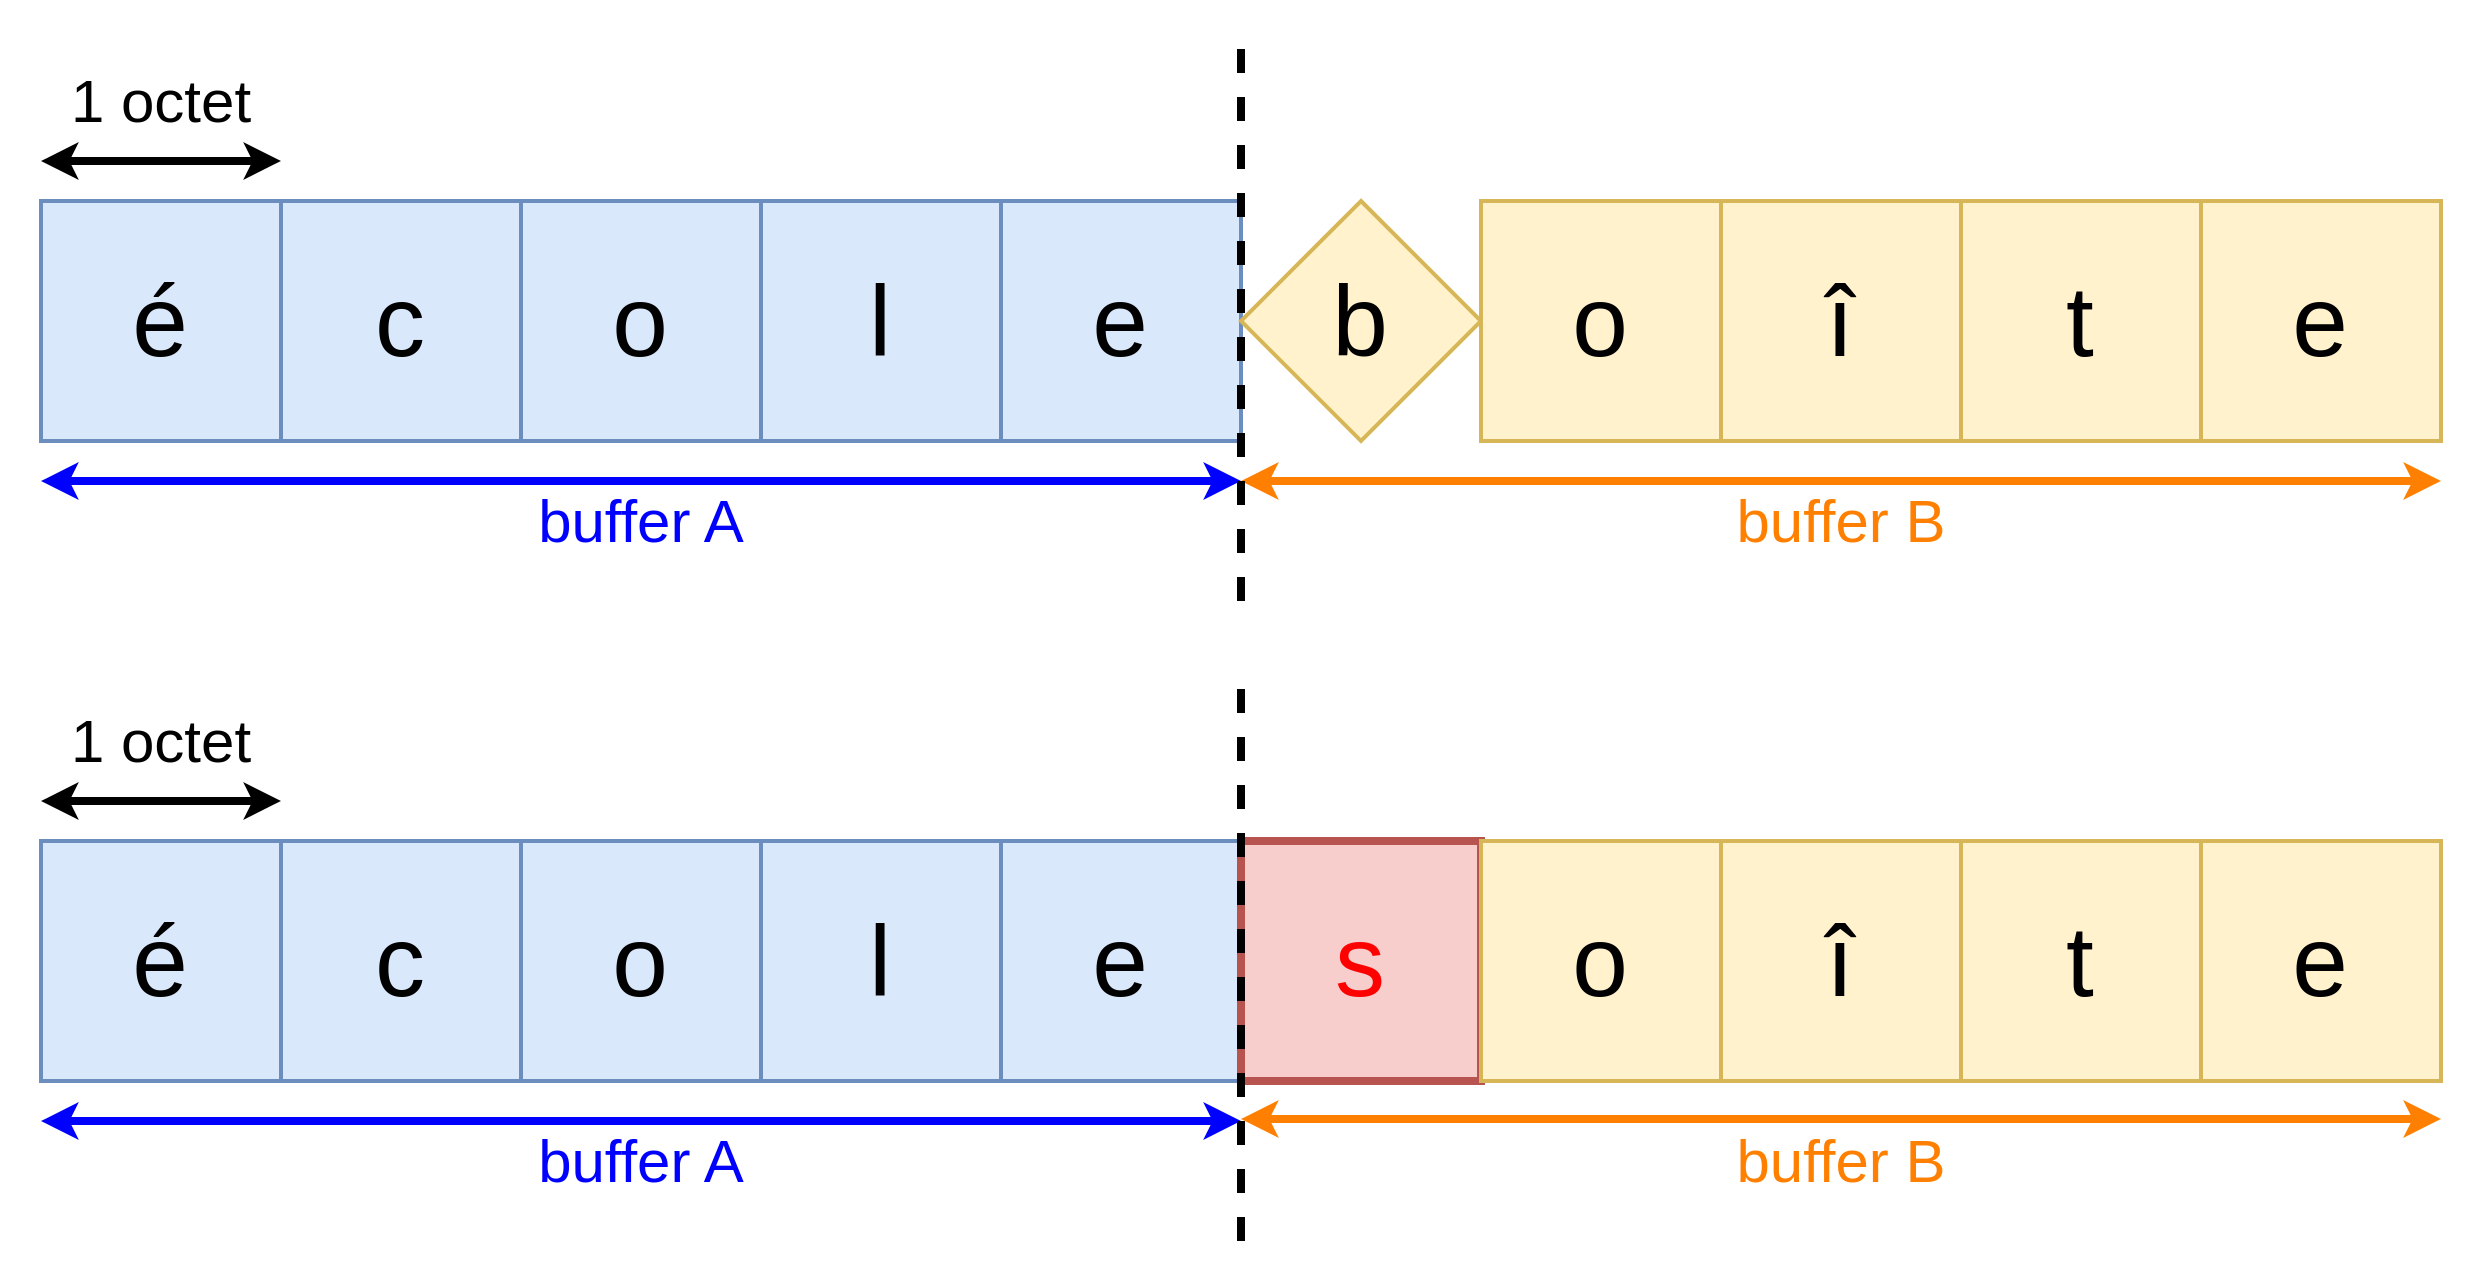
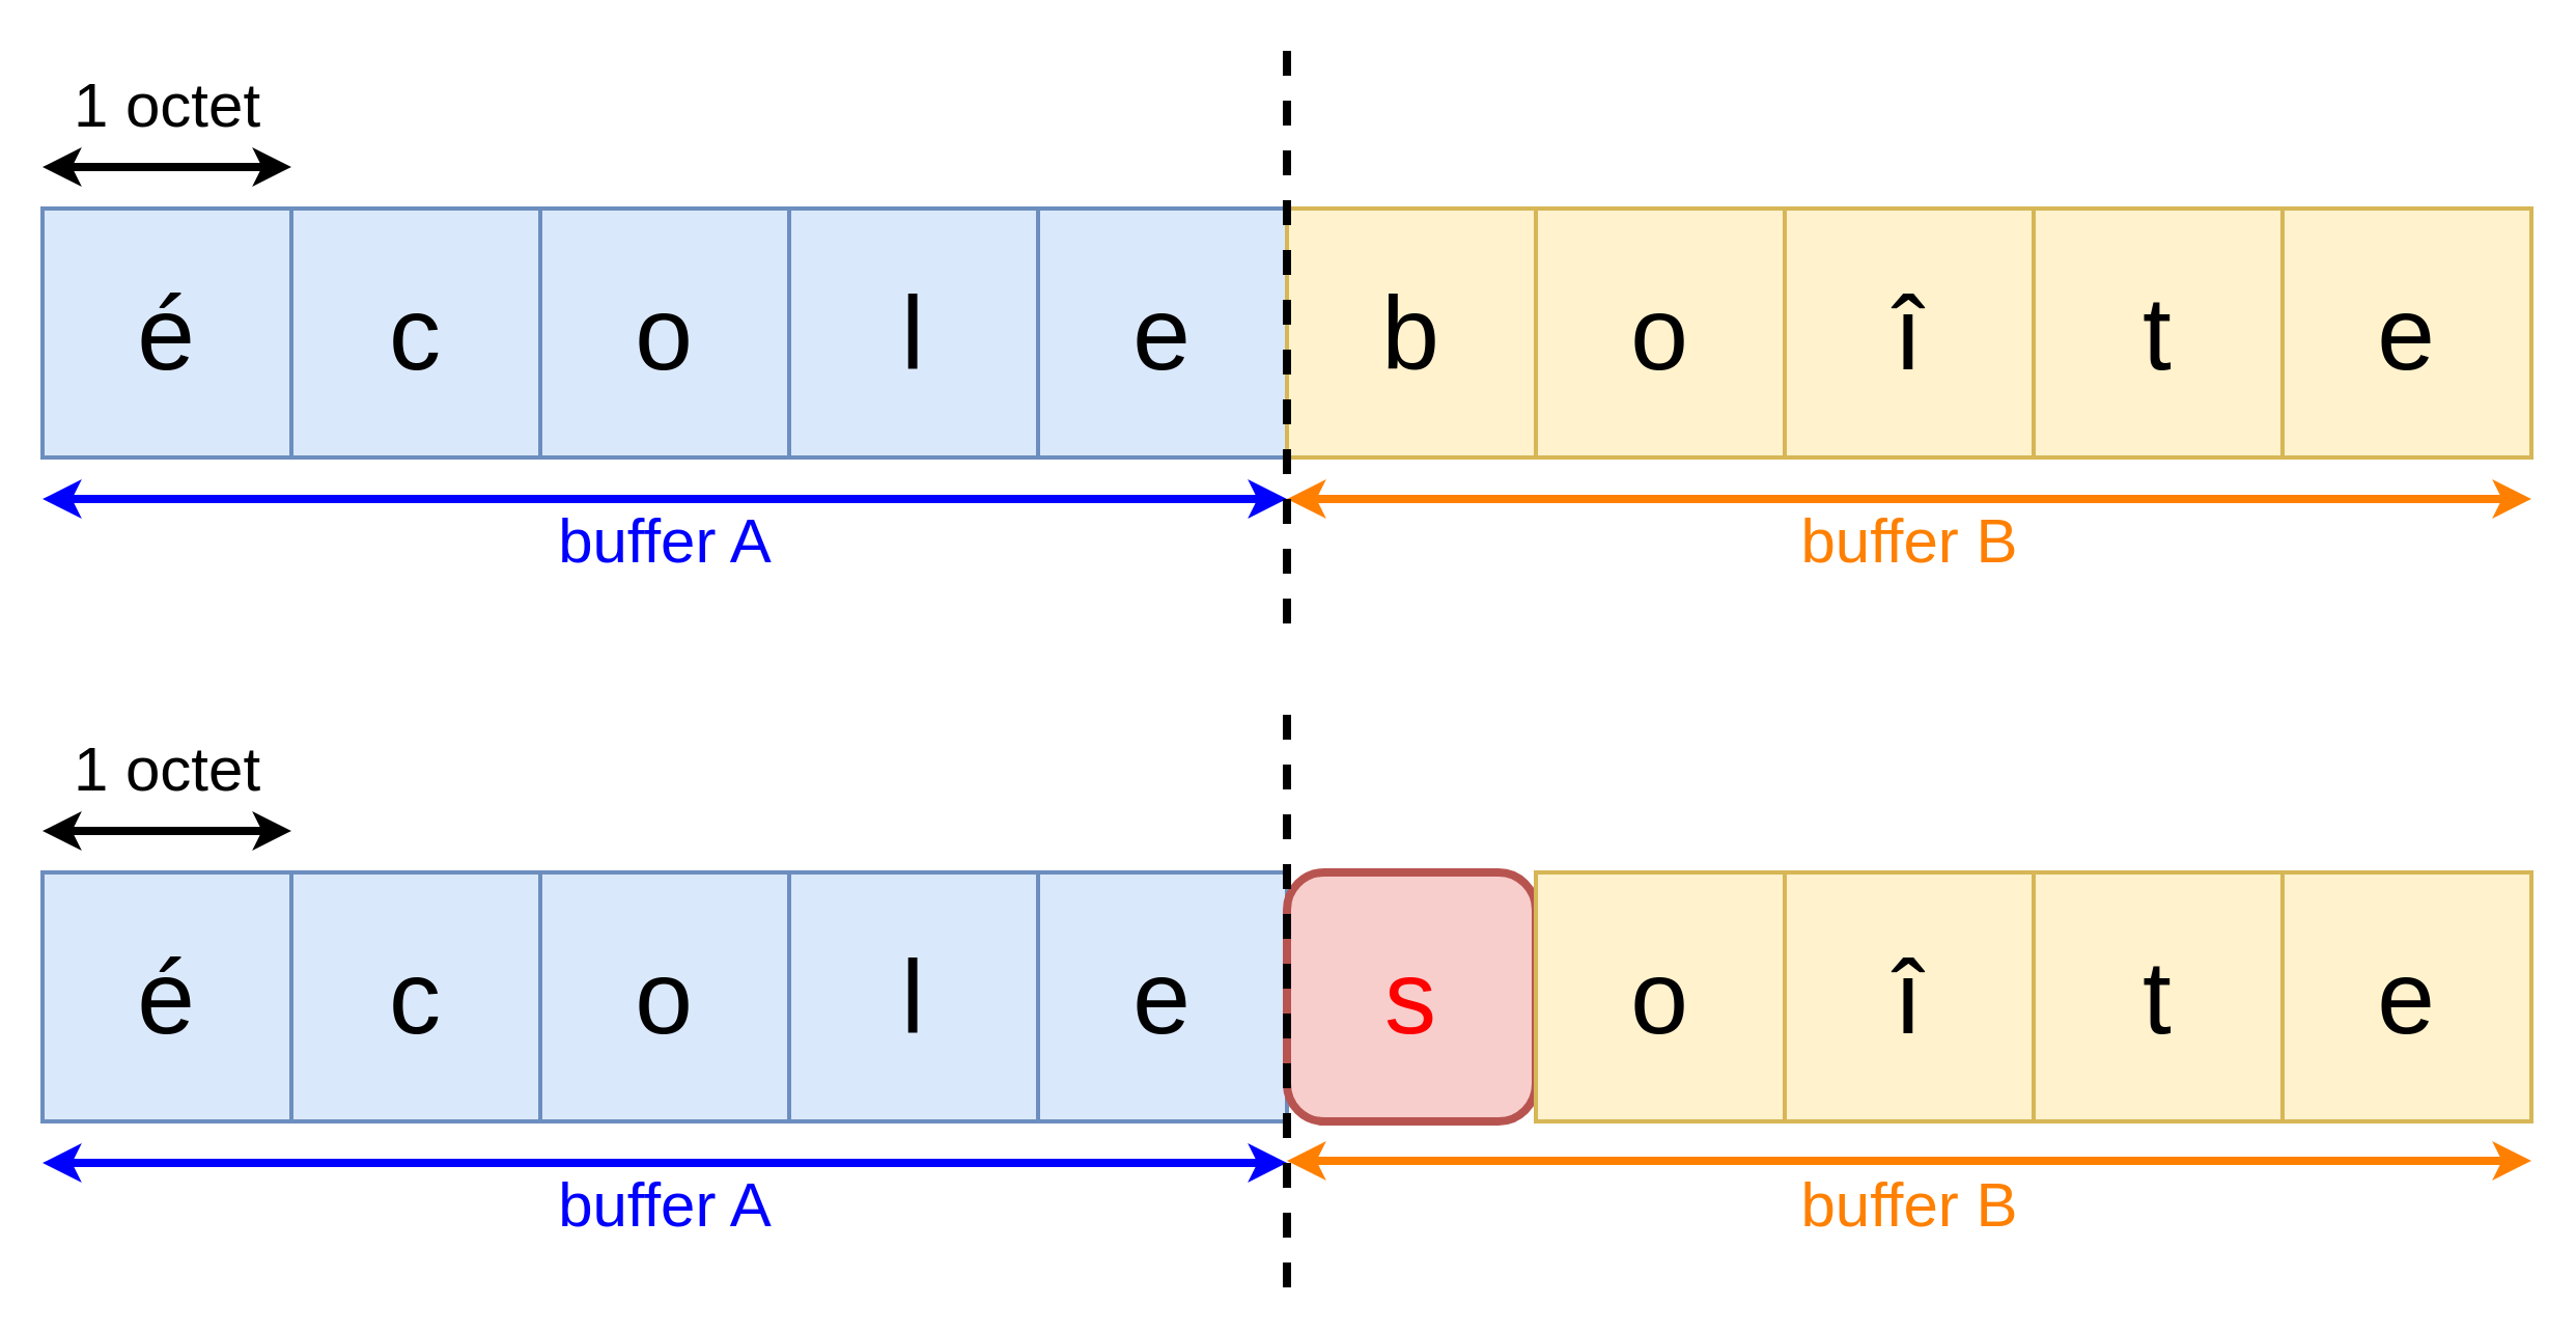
  <mxCell id="0" />
  <mxCell id="1" parent="0" />
  <mxCell id="2" value="é" style="whiteSpace=wrap;html=1;aspect=fixed;fontSize=50;strokeWidth=2;fillColor=#dae8fc;strokeColor=#6c8ebf;" vertex="1" parent="1"><mxGeometry x="20" y="100" width="120" height="120" as="geometry" /></mxCell>
  <mxCell id="3" value="c" style="whiteSpace=wrap;html=1;aspect=fixed;fontSize=50;strokeWidth=2;fillColor=#dae8fc;strokeColor=#6c8ebf;" vertex="1" parent="1"><mxGeometry x="140" y="100" width="120" height="120" as="geometry" /></mxCell>
  <mxCell id="4" value="o" style="whiteSpace=wrap;html=1;aspect=fixed;fontSize=50;strokeWidth=2;fillColor=#dae8fc;strokeColor=#6c8ebf;" vertex="1" parent="1"><mxGeometry x="260" y="100" width="120" height="120" as="geometry" /></mxCell>
  <mxCell id="5" value="l" style="whiteSpace=wrap;html=1;aspect=fixed;fontSize=50;strokeWidth=2;fillColor=#dae8fc;strokeColor=#6c8ebf;" vertex="1" parent="1"><mxGeometry x="380" y="100" width="120" height="120" as="geometry" /></mxCell>
  <mxCell id="6" value="e" style="whiteSpace=wrap;html=1;aspect=fixed;fontSize=50;strokeWidth=2;fillColor=#dae8fc;strokeColor=#6c8ebf;" vertex="1" parent="1"><mxGeometry x="500" y="100" width="120" height="120" as="geometry" /></mxCell>
  <mxCell id="7" value="é" style="whiteSpace=wrap;html=1;aspect=fixed;fontSize=50;strokeWidth=2;fillColor=#dae8fc;strokeColor=#6c8ebf;" vertex="1" parent="1"><mxGeometry x="20" y="420" width="120" height="120" as="geometry" /></mxCell>
  <mxCell id="8" value="c" style="whiteSpace=wrap;html=1;aspect=fixed;fontSize=50;strokeWidth=2;fillColor=#dae8fc;strokeColor=#6c8ebf;" vertex="1" parent="1"><mxGeometry x="140" y="420" width="120" height="120" as="geometry" /></mxCell>
  <mxCell id="9" value="o" style="whiteSpace=wrap;html=1;aspect=fixed;fontSize=50;strokeWidth=2;fillColor=#dae8fc;strokeColor=#6c8ebf;" vertex="1" parent="1"><mxGeometry x="260" y="420" width="120" height="120" as="geometry" /></mxCell>
  <mxCell id="10" value="l" style="whiteSpace=wrap;html=1;aspect=fixed;fontSize=50;strokeWidth=2;fillColor=#dae8fc;strokeColor=#6c8ebf;" vertex="1" parent="1"><mxGeometry x="380" y="420" width="120" height="120" as="geometry" /></mxCell>
  <mxCell id="11" value="e" style="whiteSpace=wrap;html=1;aspect=fixed;fontSize=50;strokeWidth=2;fillColor=#dae8fc;strokeColor=#6c8ebf;" vertex="1" parent="1"><mxGeometry x="500" y="420" width="120" height="120" as="geometry" /></mxCell>
- <mxCell id="12" value="s" style="whiteSpace=wrap;html=1;aspect=fixed;fontSize=50;strokeWidth=4;fillColor=#f8cecc;strokeColor=#b85450;fontColor=#FF0000;" vertex="1" parent="1"><mxGeometry x="620" y="420" width="120" height="120" as="geometry" /></mxCell>
- <mxCell id="13" value="b" style="rhombus;whiteSpace=wrap;html=1;aspect=fixed;fontSize=50;strokeWidth=2;fillColor=#fff2cc;strokeColor=#d6b656;" vertex="1" parent="1"><mxGeometry x="620" y="100" width="120" height="120" as="geometry" /></mxCell>
+ <mxCell id="12" value="s" style="whiteSpace=wrap;html=1;aspect=fixed;fontSize=50;strokeWidth=4;fillColor=#f8cecc;strokeColor=#b85450;fontColor=#FF0000;rounded=1;" vertex="1" parent="1"><mxGeometry x="620" y="420" width="120" height="120" as="geometry" /></mxCell>
+ <mxCell id="13" value="b" style="whiteSpace=wrap;html=1;aspect=fixed;fontSize=50;strokeWidth=2;fillColor=#fff2cc;strokeColor=#d6b656;" vertex="1" parent="1"><mxGeometry x="620" y="100" width="120" height="120" as="geometry" /></mxCell>
  <mxCell id="14" value="o" style="whiteSpace=wrap;html=1;aspect=fixed;fontSize=50;strokeWidth=2;fillColor=#fff2cc;strokeColor=#d6b656;" vertex="1" parent="1"><mxGeometry x="740" y="100" width="120" height="120" as="geometry" /></mxCell>
  <mxCell id="15" value="î" style="whiteSpace=wrap;html=1;aspect=fixed;fontSize=50;strokeWidth=2;fillColor=#fff2cc;strokeColor=#d6b656;" vertex="1" parent="1"><mxGeometry x="860" y="100" width="120" height="120" as="geometry" /></mxCell>
  <mxCell id="16" value="t" style="whiteSpace=wrap;html=1;aspect=fixed;fontSize=50;strokeWidth=2;fillColor=#fff2cc;strokeColor=#d6b656;" vertex="1" parent="1"><mxGeometry x="980" y="100" width="120" height="120" as="geometry" /></mxCell>
  <mxCell id="17" value="e" style="whiteSpace=wrap;html=1;aspect=fixed;fontSize=50;strokeWidth=2;fillColor=#fff2cc;strokeColor=#d6b656;" vertex="1" parent="1"><mxGeometry x="1100" y="100" width="120" height="120" as="geometry" /></mxCell>
  <mxCell id="18" value="" style="endArrow=classic;startArrow=classic;html=1;rounded=0;fontSize=30;strokeWidth=4;" edge="1" parent="1"><mxGeometry width="50" height="50" relative="1" as="geometry"><mxPoint x="20" y="80" as="sourcePoint" /><mxPoint x="140" y="80" as="targetPoint" /></mxGeometry></mxCell>
  <mxCell id="19" value="1 octet" style="text;html=1;align=center;verticalAlign=middle;resizable=0;points=[];autosize=1;strokeColor=none;fillColor=none;fontSize=30;" vertex="1" parent="1"><mxGeometry x="30" y="30" width="100" height="40" as="geometry" /></mxCell>
  <mxCell id="20" value="" style="endArrow=classic;startArrow=classic;html=1;rounded=0;fontSize=30;strokeWidth=4;fontColor=#0000FF;strokeColor=#0000FF;" edge="1" parent="1"><mxGeometry width="50" height="50" relative="1" as="geometry"><mxPoint x="20" y="240" as="sourcePoint" /><mxPoint x="620" y="240" as="targetPoint" /></mxGeometry></mxCell>
  <mxCell id="21" value="buffer A" style="text;html=1;align=center;verticalAlign=middle;resizable=0;points=[];autosize=1;strokeColor=none;fillColor=none;fontSize=30;fontColor=#0000FF;" vertex="1" parent="1"><mxGeometry x="260" y="240" width="120" height="40" as="geometry" /></mxCell>
  <mxCell id="22" value="" style="endArrow=classic;startArrow=classic;html=1;rounded=0;fontSize=30;strokeWidth=4;strokeColor=#FF8000;" edge="1" parent="1"><mxGeometry width="50" height="50" relative="1" as="geometry"><mxPoint x="620" y="240" as="sourcePoint" /><mxPoint x="1220" y="240" as="targetPoint" /></mxGeometry></mxCell>
  <mxCell id="23" value="buffer B" style="text;html=1;align=center;verticalAlign=middle;resizable=0;points=[];autosize=1;strokeColor=none;fillColor=none;fontSize=30;fontColor=#FF8000;" vertex="1" parent="1"><mxGeometry x="860" y="240" width="120" height="40" as="geometry" /></mxCell>
  <mxCell id="24" value="" style="endArrow=none;dashed=1;html=1;strokeWidth=4;rounded=0;" edge="1" parent="1"><mxGeometry width="50" height="50" relative="1" as="geometry"><mxPoint x="620" y="300" as="sourcePoint" /><mxPoint x="620" y="20" as="targetPoint" /></mxGeometry></mxCell>
  <mxCell id="25" value="o" style="whiteSpace=wrap;html=1;aspect=fixed;fontSize=50;strokeWidth=2;fillColor=#fff2cc;strokeColor=#d6b656;" vertex="1" parent="1"><mxGeometry x="740" y="420" width="120" height="120" as="geometry" /></mxCell>
  <mxCell id="26" value="î" style="whiteSpace=wrap;html=1;aspect=fixed;fontSize=50;strokeWidth=2;fillColor=#fff2cc;strokeColor=#d6b656;" vertex="1" parent="1"><mxGeometry x="860" y="420" width="120" height="120" as="geometry" /></mxCell>
  <mxCell id="27" value="t" style="whiteSpace=wrap;html=1;aspect=fixed;fontSize=50;strokeWidth=2;fillColor=#fff2cc;strokeColor=#d6b656;" vertex="1" parent="1"><mxGeometry x="980" y="420" width="120" height="120" as="geometry" /></mxCell>
  <mxCell id="28" value="e" style="whiteSpace=wrap;html=1;aspect=fixed;fontSize=50;strokeWidth=2;fillColor=#fff2cc;strokeColor=#d6b656;" vertex="1" parent="1"><mxGeometry x="1100" y="420" width="120" height="120" as="geometry" /></mxCell>
  <mxCell id="29" value="buffer B" style="text;html=1;align=center;verticalAlign=middle;resizable=0;points=[];autosize=1;strokeColor=none;fillColor=none;fontSize=30;fontColor=#FF8000;" vertex="1" parent="1"><mxGeometry x="860" y="560" width="120" height="40" as="geometry" /></mxCell>
  <mxCell id="30" value="" style="endArrow=classic;startArrow=classic;html=1;rounded=0;fontSize=30;strokeWidth=4;strokeColor=#FF8000;" edge="1" parent="1"><mxGeometry width="50" height="50" relative="1" as="geometry"><mxPoint x="620" y="559" as="sourcePoint" /><mxPoint x="1220" y="559" as="targetPoint" /></mxGeometry></mxCell>
  <mxCell id="31" value="" style="endArrow=classic;startArrow=classic;html=1;rounded=0;fontSize=30;strokeWidth=4;" edge="1" parent="1"><mxGeometry width="50" height="50" relative="1" as="geometry"><mxPoint x="20" y="400" as="sourcePoint" /><mxPoint x="140" y="400" as="targetPoint" /></mxGeometry></mxCell>
  <mxCell id="32" value="1 octet" style="text;html=1;align=center;verticalAlign=middle;resizable=0;points=[];autosize=1;strokeColor=none;fillColor=none;fontSize=30;" vertex="1" parent="1"><mxGeometry x="30" y="350" width="100" height="40" as="geometry" /></mxCell>
  <mxCell id="33" value="" style="endArrow=classic;startArrow=classic;html=1;rounded=0;fontSize=30;strokeWidth=4;fontColor=#0000FF;strokeColor=#0000FF;" edge="1" parent="1"><mxGeometry width="50" height="50" relative="1" as="geometry"><mxPoint x="20" y="560" as="sourcePoint" /><mxPoint x="620" y="560" as="targetPoint" /></mxGeometry></mxCell>
  <mxCell id="34" value="buffer A" style="text;html=1;align=center;verticalAlign=middle;resizable=0;points=[];autosize=1;strokeColor=none;fillColor=none;fontSize=30;fontColor=#0000FF;" vertex="1" parent="1"><mxGeometry x="260" y="560" width="120" height="40" as="geometry" /></mxCell>
  <mxCell id="35" value="" style="endArrow=none;dashed=1;html=1;strokeWidth=4;rounded=0;" edge="1" parent="1"><mxGeometry width="50" height="50" relative="1" as="geometry"><mxPoint x="620" y="620" as="sourcePoint" /><mxPoint x="620" y="340" as="targetPoint" /></mxGeometry></mxCell>
